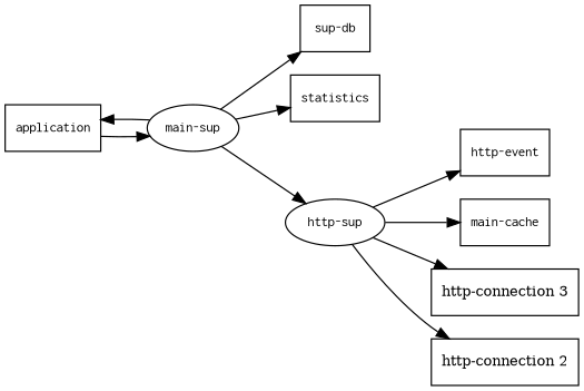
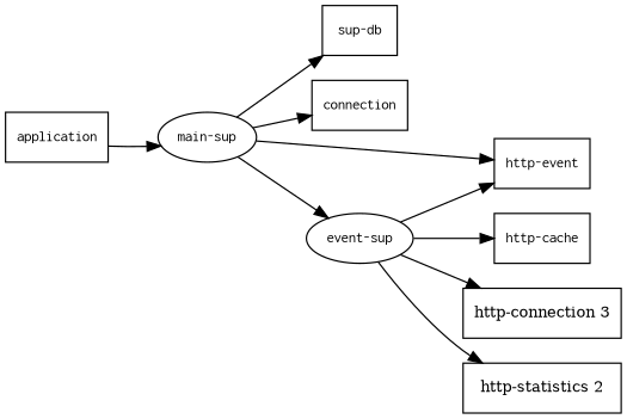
  digraph {
    rankdir=LR
    node [fontname=Courier fontsize=11 shape=box]
    n1 [label=application]
    n2 [label="main-sup" shape=ellipse]
    n3 [label="sup-db"]
-   n4 [label=statistics]
-   n5 [label="http-sup" shape=ellipse]
+   n4 [label=connection]
+   n5 [label="event-sup" shape=ellipse]
    n6 [label="http-event"]
-   n7 [label="main-cache"]
+   n7 [label="http-cache"]
    n8 [fontname="Times-Roman" label="http-connection 3"]
-   n9 [fontname="Times-Roman" label="http-connection 2"]
+   n9 [fontname="Times-Roman" label="http-statistics 2"]
    n1 -> n2
-   n2 -> n1
+   n2 -> n6
    n2 -> n3
    n2 -> n4
    n2 -> n5
    n5 -> n6
    n5 -> n7
    n5 -> n8
    n5 -> n9
  }
